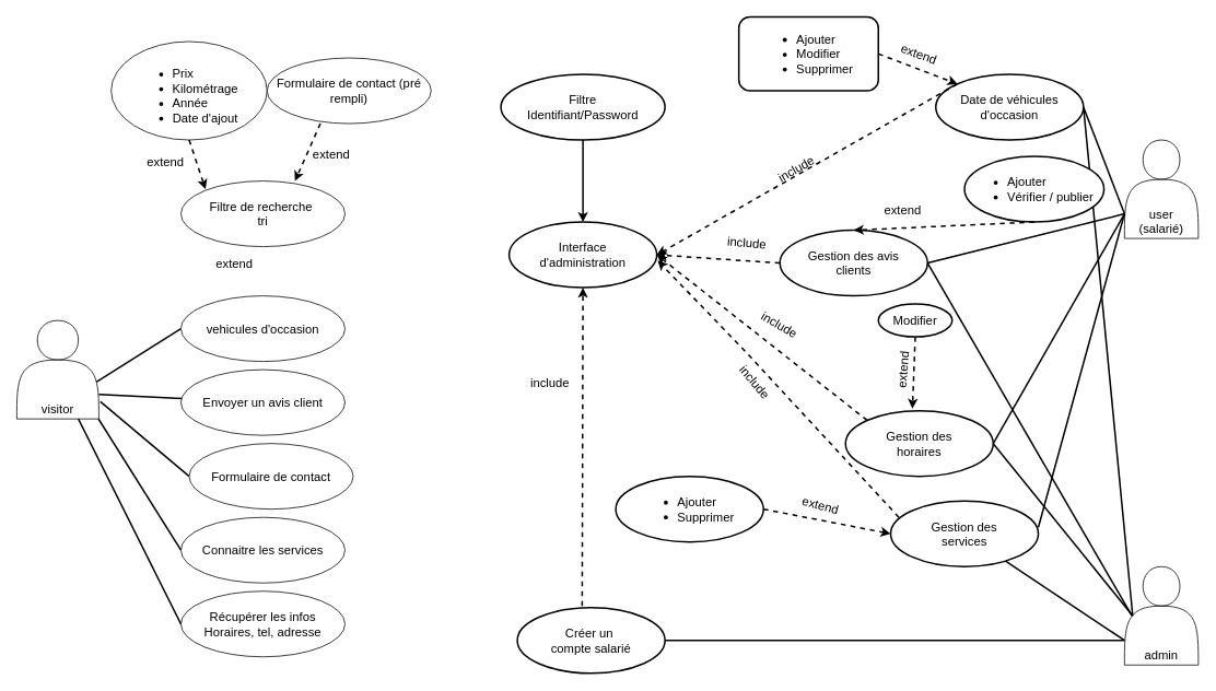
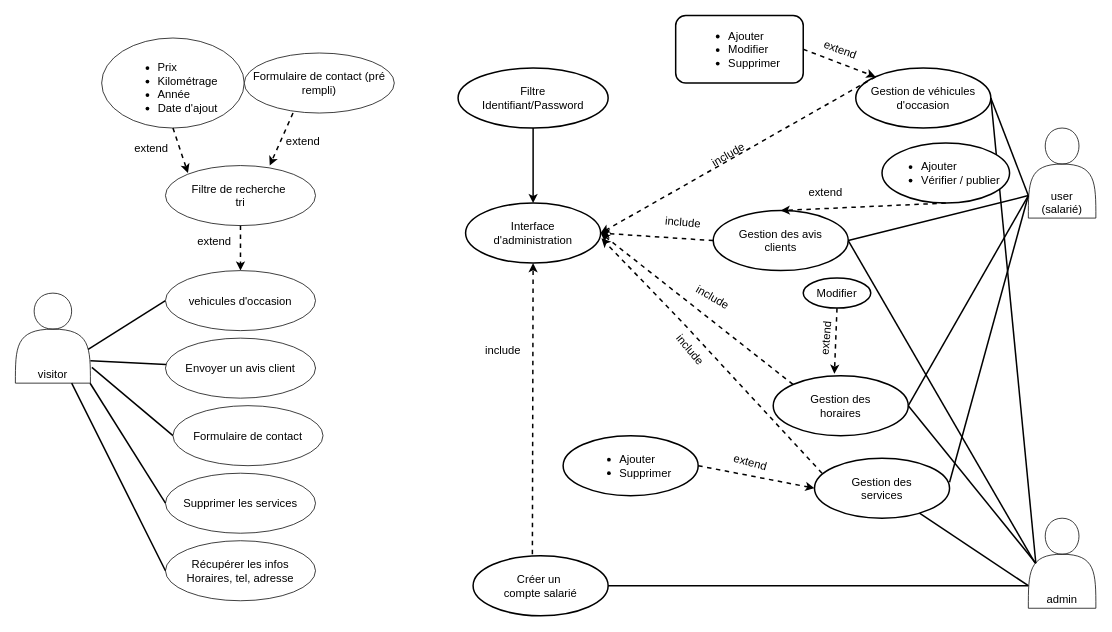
  <mxCell id="0" />
  <mxCell id="1" parent="0" />
  <mxCell id="2" value="visitor" style="shape=actor;whiteSpace=wrap;html=1;fontSize=15;verticalAlign=bottom;" vertex="1" parent="1"><mxGeometry x="20" y="390" width="100" height="120" as="geometry" /></mxCell>
  <mxCell id="3" value="user&lt;br&gt;(salarié)" style="shape=actor;whiteSpace=wrap;html=1;fontSize=15;verticalAlign=bottom;" vertex="1" parent="1"><mxGeometry x="1370" y="170" width="90" height="120" as="geometry" /></mxCell>
  <mxCell id="4" value="admin" style="shape=actor;whiteSpace=wrap;html=1;fontSize=15;verticalAlign=bottom;" vertex="1" parent="1"><mxGeometry x="1370" y="690" width="90" height="120" as="geometry" /></mxCell>
  <mxCell id="5" value="" style="endArrow=none;html=1;jumpSize=6;strokeWidth=2;entryX=0;entryY=0.5;entryDx=0;entryDy=0;exitX=0.97;exitY=0.625;exitDx=0;exitDy=0;exitPerimeter=0;" edge="1" parent="1" source="2" target="6"><mxGeometry width="50" height="50" relative="1" as="geometry"><mxPoint x="240" y="485" as="sourcePoint" /><mxPoint x="350" y="370" as="targetPoint" /><Array as="points" /></mxGeometry></mxCell>
  <mxCell id="6" value="vehicules d'occasion" style="ellipse;whiteSpace=wrap;html=1;fontSize=15;" vertex="1" parent="1"><mxGeometry x="220" y="360" width="200" height="80" as="geometry" /></mxCell>
  <mxCell id="7" value="" style="endArrow=none;html=1;jumpSize=1;strokeWidth=2;endSize=1;startSize=1;startArrow=none;" edge="1" parent="1" source="17"><mxGeometry width="50" height="50" relative="1" as="geometry"><mxPoint x="120" y="480" as="sourcePoint" /><mxPoint x="370" y="490" as="targetPoint" /><Array as="points"><mxPoint x="360" y="490" /><mxPoint x="320" y="490" /></Array></mxGeometry></mxCell>
  <mxCell id="8" value="" style="endArrow=none;html=1;jumpSize=1;strokeWidth=2;endSize=1;startSize=1;exitX=1.019;exitY=0.825;exitDx=0;exitDy=0;entryX=0;entryY=0.5;entryDx=0;entryDy=0;exitPerimeter=0;" edge="1" parent="1" source="2" target="9"><mxGeometry width="50" height="50" relative="1" as="geometry"><mxPoint x="250" y="500" as="sourcePoint" /><mxPoint x="380" y="590" as="targetPoint" /><Array as="points" /></mxGeometry></mxCell>
  <mxCell id="9" value="Formulaire de contact" style="ellipse;whiteSpace=wrap;html=1;fontSize=15;" vertex="1" parent="1"><mxGeometry x="230" y="540" width="200" height="80" as="geometry" /></mxCell>
  <mxCell id="10" value="&lt;ul&gt;&lt;li style=&quot;text-align: left;&quot;&gt;&lt;span style=&quot;background-color: initial;&quot;&gt;Prix&lt;/span&gt;&lt;/li&gt;&lt;li style=&quot;&quot;&gt;Kilométrage&lt;/li&gt;&lt;li style=&quot;text-align: left;&quot;&gt;Année&lt;/li&gt;&lt;li style=&quot;&quot;&gt;Date d'ajout&lt;/li&gt;&lt;/ul&gt;" style="ellipse;whiteSpace=wrap;html=1;fontSize=15;verticalAlign=bottom;align=center;horizontal=1;" vertex="1" parent="1"><mxGeometry x="135" y="50" width="190" height="120" as="geometry" /></mxCell>
  <mxCell id="11" value="Filtre de recherche&amp;nbsp;&lt;br&gt;tri" style="ellipse;whiteSpace=wrap;html=1;fontSize=15;" vertex="1" parent="1"><mxGeometry x="220" y="220" width="200" height="80" as="geometry" /></mxCell>
  <mxCell id="12" value="Formulaire de contact (pré rempli)" style="ellipse;whiteSpace=wrap;html=1;fontSize=15;" vertex="1" parent="1"><mxGeometry x="325" y="70" width="200" height="80" as="geometry" /></mxCell>
+ <mxCell id="13" value="" style="endArrow=classic;html=1;strokeWidth=2;fontSize=15;jumpSize=1;entryX=0.5;entryY=0;entryDx=0;entryDy=0;exitX=0.5;exitY=1;exitDx=0;exitDy=0;dashed=1;" edge="1" parent="1" source="11" target="6"><mxGeometry relative="1" as="geometry"><mxPoint x="360.71" y="308.28" as="sourcePoint" /><mxPoint x="449.999" y="359.996" as="targetPoint" /></mxGeometry></mxCell>
  <mxCell id="14" value="extend" style="edgeLabel;resizable=0;html=1;align=center;verticalAlign=middle;strokeWidth=2;fontSize=15;rotation=0;" connectable="0" vertex="1" parent="1"><mxGeometry x="179.997" y="210.002" as="geometry"><mxPoint x="105" y="110" as="offset" /></mxGeometry></mxCell>
  <mxCell id="15" value="Filtre&lt;br&gt;Identifiant/Password" style="ellipse;whiteSpace=wrap;html=1;strokeWidth=2;fontSize=15;" vertex="1" parent="1"><mxGeometry y="90" width="200" height="80" as="geometry" x="610" /></mxCell>
  <mxCell id="16" value="" style="endArrow=none;html=1;jumpSize=1;strokeWidth=2;endSize=1;startSize=1;" edge="1" parent="1" target="17"><mxGeometry width="50" height="50" relative="1" as="geometry"><mxPoint x="120" y="480" as="sourcePoint" /><mxPoint x="370" y="490" as="targetPoint" /><Array as="points" /></mxGeometry></mxCell>
  <mxCell id="17" value="Envoyer un avis client" style="ellipse;whiteSpace=wrap;html=1;fontSize=15;" vertex="1" parent="1"><mxGeometry x="220" y="450" width="200" height="80" as="geometry" /></mxCell>
  <mxCell id="18" value="Interface&lt;br&gt;d'administration" style="ellipse;whiteSpace=wrap;html=1;strokeWidth=2;fontSize=15;" vertex="1" parent="1"><mxGeometry x="620" y="270" width="180" height="80" as="geometry" /></mxCell>
  <mxCell id="19" value="extend" style="edgeLabel;resizable=0;html=1;align=center;verticalAlign=middle;strokeWidth=2;fontSize=15;rotation=0;" connectable="0" vertex="1" parent="1"><mxGeometry x="269.996" y="220.003" as="geometry"><mxPoint x="133" y="-34" as="offset" /></mxGeometry></mxCell>
  <mxCell id="20" value="extend" style="edgeLabel;resizable=0;html=1;align=center;verticalAlign=middle;strokeWidth=2;fontSize=15;rotation=0;" connectable="0" vertex="1" parent="1"><mxGeometry x="59.996" y="220.003" as="geometry"><mxPoint x="141" y="-24" as="offset" /></mxGeometry></mxCell>
  <mxCell id="21" value="" style="endArrow=classic;html=1;strokeWidth=2;fontSize=15;jumpSize=1;entryX=0.695;entryY=0;entryDx=0;entryDy=0;exitX=0.5;exitY=1;exitDx=0;exitDy=0;dashed=1;entryPerimeter=0;" edge="1" parent="1" target="11"><mxGeometry relative="1" as="geometry"><mxPoint x="390" y="150" as="sourcePoint" /><mxPoint x="390" y="210" as="targetPoint" /></mxGeometry></mxCell>
  <mxCell id="22" value="" style="endArrow=classic;html=1;strokeWidth=2;fontSize=15;jumpSize=1;entryX=0.695;entryY=0;entryDx=0;entryDy=0;exitX=0.5;exitY=1;exitDx=0;exitDy=0;dashed=1;entryPerimeter=0;" edge="1" parent="1" source="10"><mxGeometry relative="1" as="geometry"><mxPoint x="281" y="160" as="sourcePoint" /><mxPoint x="250" y="230" as="targetPoint" /></mxGeometry></mxCell>
- <mxCell id="23" value="Date de véhicules&lt;br&gt;d'occasion" style="ellipse;whiteSpace=wrap;html=1;strokeWidth=2;fontSize=15;" vertex="1" parent="1"><mxGeometry x="1140" y="90" width="180" height="80" as="geometry" /></mxCell>
+ <mxCell id="23" value="Gestion de véhicules&lt;br&gt;d'occasion" style="ellipse;whiteSpace=wrap;html=1;strokeWidth=2;fontSize=15;" vertex="1" parent="1"><mxGeometry x="1140" y="90" width="180" height="80" as="geometry" /></mxCell>
  <mxCell id="24" value="&lt;ul&gt;&lt;li style=&quot;text-align: left;&quot;&gt;Ajouter&lt;/li&gt;&lt;li style=&quot;text-align: left;&quot;&gt;Modifier&lt;/li&gt;&lt;li style=&quot;text-align: left;&quot;&gt;Supprimer&lt;/li&gt;&lt;/ul&gt;" style="whiteSpace=wrap;html=1;strokeWidth=2;fontSize=15;rounded=1;" vertex="1" parent="1"><mxGeometry x="900" y="20" width="170" height="90" as="geometry" /></mxCell>
  <mxCell id="25" value="" style="endArrow=classic;html=1;strokeWidth=2;fontSize=15;jumpSize=1;entryX=0;entryY=0;entryDx=0;entryDy=0;exitX=1;exitY=0.5;exitDx=0;exitDy=0;dashed=1;" edge="1" parent="1" source="24" target="23"><mxGeometry relative="1" as="geometry"><mxPoint x="1015" y="260" as="sourcePoint" /><mxPoint x="984" y="330" as="targetPoint" /><Array as="points" /></mxGeometry></mxCell>
  <mxCell id="26" value="" style="endArrow=classic;html=1;strokeWidth=2;fontSize=15;jumpSize=1;entryX=1;entryY=0.5;entryDx=0;entryDy=0;dashed=1;exitX=0;exitY=0;exitDx=0;exitDy=0;" edge="1" parent="1" source="23" target="18"><mxGeometry relative="1" as="geometry"><mxPoint x="920" y="370" as="sourcePoint" /><mxPoint x="840" y="440" as="targetPoint" /></mxGeometry></mxCell>
  <mxCell id="27" value="Gestion des avis&lt;br&gt;clients&lt;span style=&quot;color: rgba(0, 0, 0, 0); font-family: monospace; font-size: 0px; text-align: start;&quot;&gt;%3CmxGraphModel%3E%3Croot%3E%3CmxCell%20id%3D%220%22%2F%3E%3CmxCell%20id%3D%221%22%20parent%3D%220%22%2F%3E%3CmxCell%20id%3D%222%22%20value%3D%22Gestion%20de%20v%C3%A9hicules%26lt%3Bbr%26gt%3Bd'occasion%22%20style%3D%22ellipse%3BwhiteSpace%3Dwrap%3Bhtml%3D1%3BstrokeWidth%3D2%3BfontSize%3D15%3B%22%20vertex%3D%221%22%20parent%3D%221%22%3E%3CmxGeometry%20x%3D%22335%22%20y%3D%22320%22%20width%3D%22180%22%20height%3D%2280%22%20as%3D%22geometry%22%2F%3E%3C%2FmxCell%3E%3C%2Froot%3E%3C%2FmxGraphModel%3E&lt;/span&gt;" style="ellipse;whiteSpace=wrap;html=1;strokeWidth=2;fontSize=15;" vertex="1" parent="1"><mxGeometry x="950" y="280" width="180" height="80" as="geometry" /></mxCell>
  <mxCell id="28" value="Gestion des&lt;br&gt;horaires" style="ellipse;whiteSpace=wrap;html=1;strokeWidth=2;fontSize=15;" vertex="1" parent="1"><mxGeometry x="1030" y="500" width="180" height="80" as="geometry" /></mxCell>
  <mxCell id="29" value="Gestion des&lt;br&gt;services" style="ellipse;whiteSpace=wrap;html=1;strokeWidth=2;fontSize=15;" vertex="1" parent="1"><mxGeometry x="1085" y="610" width="180" height="80" as="geometry" /></mxCell>
  <mxCell id="30" value="Créer un&amp;nbsp;&lt;br&gt;compte salarié" style="ellipse;whiteSpace=wrap;html=1;strokeWidth=2;fontSize=15;" vertex="1" parent="1"><mxGeometry x="630" y="740" width="180" height="80" as="geometry" /></mxCell>
  <mxCell id="31" value="include" style="text;strokeColor=none;align=center;fillColor=none;html=1;verticalAlign=middle;whiteSpace=wrap;rounded=0;strokeWidth=2;fontSize=15;rotation=-30;" vertex="1" parent="1"><mxGeometry x="940" y="190" width="60" height="30" as="geometry" /></mxCell>
  <mxCell id="32" value="&lt;ul&gt;&lt;li style=&quot;text-align: left;&quot;&gt;Ajouter&lt;/li&gt;&lt;li&gt;Supprimer&lt;/li&gt;&lt;/ul&gt;" style="ellipse;whiteSpace=wrap;html=1;strokeWidth=2;fontSize=15;align=center;" vertex="1" parent="1"><mxGeometry x="750" y="580" width="180" height="80" as="geometry" /></mxCell>
  <mxCell id="33" value="" style="endArrow=classic;html=1;rounded=1;strokeWidth=2;fontSize=15;jumpSize=1;exitX=0.5;exitY=1;exitDx=0;exitDy=0;entryX=0.5;entryY=0;entryDx=0;entryDy=0;" edge="1" parent="1" source="15" target="18"><mxGeometry width="50" height="50" relative="1" as="geometry"><mxPoint x="780" y="270" as="sourcePoint" /><mxPoint x="830" y="220" as="targetPoint" /></mxGeometry></mxCell>
  <mxCell id="34" value="" style="endArrow=classic;html=1;strokeWidth=2;fontSize=15;jumpSize=1;entryX=1;entryY=0.5;entryDx=0;entryDy=0;dashed=1;exitX=0;exitY=0.5;exitDx=0;exitDy=0;" edge="1" parent="1" source="27" target="18"><mxGeometry relative="1" as="geometry"><mxPoint x="980" y="300" as="sourcePoint" /><mxPoint x="810" y="320" as="targetPoint" /></mxGeometry></mxCell>
  <mxCell id="35" value="" style="endArrow=classic;html=1;strokeWidth=2;fontSize=15;jumpSize=1;entryX=1;entryY=0.5;entryDx=0;entryDy=0;dashed=1;exitX=0;exitY=0;exitDx=0;exitDy=0;" edge="1" parent="1" source="28" target="18"><mxGeometry relative="1" as="geometry"><mxPoint x="1000" y="310" as="sourcePoint" /><mxPoint x="810" y="320" as="targetPoint" /></mxGeometry></mxCell>
  <mxCell id="36" value="" style="endArrow=classic;html=1;strokeWidth=2;fontSize=15;jumpSize=1;entryX=1.006;entryY=0.588;entryDx=0;entryDy=0;dashed=1;entryPerimeter=0;exitX=0.056;exitY=0.25;exitDx=0;exitDy=0;exitPerimeter=0;" edge="1" parent="1" source="29" target="18"><mxGeometry relative="1" as="geometry"><mxPoint x="1010" y="320" as="sourcePoint" /><mxPoint x="820" y="330" as="targetPoint" /><Array as="points"><mxPoint x="910" y="430" /></Array></mxGeometry></mxCell>
  <mxCell id="37" value="" style="endArrow=none;html=1;rounded=1;strokeWidth=2;fontSize=15;jumpSize=1;exitX=1;exitY=0.5;exitDx=0;exitDy=0;" edge="1" parent="1" source="23"><mxGeometry width="50" height="50" relative="1" as="geometry"><mxPoint x="1300" y="310" as="sourcePoint" /><mxPoint x="1370" y="260" as="targetPoint" /></mxGeometry></mxCell>
  <mxCell id="38" value="" style="endArrow=none;html=1;rounded=1;strokeWidth=2;fontSize=15;jumpSize=1;exitX=1;exitY=0.5;exitDx=0;exitDy=0;entryX=0;entryY=0.75;entryDx=0;entryDy=0;" edge="1" parent="1" source="27" target="3"><mxGeometry width="50" height="50" relative="1" as="geometry"><mxPoint x="1180" y="220" as="sourcePoint" /><mxPoint x="1350" y="260" as="targetPoint" /></mxGeometry></mxCell>
  <mxCell id="39" value="" style="endArrow=none;html=1;rounded=1;strokeWidth=2;fontSize=15;jumpSize=1;exitX=1;exitY=0.5;exitDx=0;exitDy=0;entryX=0;entryY=0.75;entryDx=0;entryDy=0;" edge="1" parent="1" source="28" target="3"><mxGeometry width="50" height="50" relative="1" as="geometry"><mxPoint x="1190" y="230" as="sourcePoint" /><mxPoint x="1370" y="280" as="targetPoint" /></mxGeometry></mxCell>
  <mxCell id="40" value="" style="endArrow=none;html=1;rounded=1;strokeWidth=2;fontSize=15;jumpSize=1;exitX=1;exitY=0.4;exitDx=0;exitDy=0;exitPerimeter=0;" edge="1" parent="1" source="29"><mxGeometry width="50" height="50" relative="1" as="geometry"><mxPoint x="1200" y="240" as="sourcePoint" /><mxPoint x="1370" y="260" as="targetPoint" /></mxGeometry></mxCell>
  <mxCell id="41" value="" style="endArrow=none;html=1;rounded=1;strokeWidth=2;fontSize=15;jumpSize=1;exitX=1;exitY=0.5;exitDx=0;exitDy=0;entryX=0;entryY=0.75;entryDx=0;entryDy=0;" edge="1" parent="1" source="30" target="4"><mxGeometry width="50" height="50" relative="1" as="geometry"><mxPoint x="1210" y="250" as="sourcePoint" /><mxPoint x="1390" y="300" as="targetPoint" /></mxGeometry></mxCell>
  <mxCell id="42" value="" style="endArrow=classic;html=1;strokeWidth=2;fontSize=15;jumpSize=1;entryX=0.5;entryY=1;entryDx=0;entryDy=0;dashed=1;exitX=0.439;exitY=-0.025;exitDx=0;exitDy=0;exitPerimeter=0;" edge="1" parent="1" source="30" target="18"><mxGeometry relative="1" as="geometry"><mxPoint x="1037.492" y="467.513" as="sourcePoint" /><mxPoint x="811.08" y="327.04" as="targetPoint" /></mxGeometry></mxCell>
  <mxCell id="43" value="include" style="text;strokeColor=none;align=center;fillColor=none;html=1;verticalAlign=middle;whiteSpace=wrap;rounded=0;strokeWidth=2;fontSize=15;rotation=0;" vertex="1" parent="1"><mxGeometry x="640" y="450" width="60" height="30" as="geometry" /></mxCell>
  <mxCell id="44" value="" style="endArrow=classic;html=1;rounded=1;strokeWidth=2;fontSize=15;jumpSize=1;dashed=1;entryX=0;entryY=0.5;entryDx=0;entryDy=0;exitX=1;exitY=0.5;exitDx=0;exitDy=0;" edge="1" parent="1" source="32" target="29"><mxGeometry width="50" height="50" relative="1" as="geometry"><mxPoint x="950" y="570" as="sourcePoint" /><mxPoint x="970" y="540" as="targetPoint" /></mxGeometry></mxCell>
  <mxCell id="45" value="extend" style="text;strokeColor=none;align=center;fillColor=none;html=1;verticalAlign=middle;whiteSpace=wrap;rounded=0;strokeWidth=2;fontSize=15;rotation=15;" vertex="1" parent="1"><mxGeometry x="970" y="600" width="60" height="30" as="geometry" /></mxCell>
  <mxCell id="46" value="include" style="text;strokeColor=none;align=center;fillColor=none;html=1;verticalAlign=middle;whiteSpace=wrap;rounded=0;strokeWidth=2;fontSize=15;rotation=5;" vertex="1" parent="1"><mxGeometry x="880" y="280" width="60" height="30" as="geometry" /></mxCell>
  <mxCell id="47" value="include" style="text;strokeColor=none;align=center;fillColor=none;html=1;verticalAlign=middle;whiteSpace=wrap;rounded=0;strokeWidth=2;fontSize=15;rotation=30;" vertex="1" parent="1"><mxGeometry x="920" y="380" width="60" height="30" as="geometry" /></mxCell>
  <mxCell id="48" value="include" style="text;strokeColor=none;align=center;fillColor=none;html=1;verticalAlign=middle;whiteSpace=wrap;rounded=0;strokeWidth=2;fontSize=15;rotation=50;" vertex="1" parent="1"><mxGeometry x="890" y="450" width="60" height="30" as="geometry" /></mxCell>
  <mxCell id="49" value="" style="endArrow=none;html=1;rounded=1;strokeWidth=2;fontSize=15;jumpSize=1;entryX=0;entryY=0.75;entryDx=0;entryDy=0;" edge="1" parent="1" source="29" target="4"><mxGeometry width="50" height="50" relative="1" as="geometry"><mxPoint x="1180" y="492" as="sourcePoint" /><mxPoint x="1360" y="270" as="targetPoint" /></mxGeometry></mxCell>
  <mxCell id="50" value="" style="endArrow=none;html=1;rounded=1;strokeWidth=2;fontSize=15;jumpSize=1;exitX=1;exitY=0.5;exitDx=0;exitDy=0;" edge="1" parent="1" source="28"><mxGeometry width="50" height="50" relative="1" as="geometry"><mxPoint x="1190" y="502" as="sourcePoint" /><mxPoint x="1380" y="750" as="targetPoint" /></mxGeometry></mxCell>
  <mxCell id="51" value="" style="endArrow=none;html=1;rounded=1;strokeWidth=2;fontSize=15;jumpSize=1;exitX=1;exitY=0.5;exitDx=0;exitDy=0;entryX=0.1;entryY=0.5;entryDx=0;entryDy=0;entryPerimeter=0;" edge="1" parent="1" source="27" target="4"><mxGeometry width="50" height="50" relative="1" as="geometry"><mxPoint x="1200" y="512" as="sourcePoint" /><mxPoint x="1350" y="620" as="targetPoint" /><Array as="points" /></mxGeometry></mxCell>
  <mxCell id="52" value="" style="endArrow=none;html=1;rounded=1;strokeWidth=2;fontSize=15;jumpSize=1;exitX=1;exitY=0.5;exitDx=0;exitDy=0;" edge="1" parent="1" source="23"><mxGeometry width="50" height="50" relative="1" as="geometry"><mxPoint x="1210" y="522" as="sourcePoint" /><mxPoint x="1380" y="750" as="targetPoint" /><Array as="points" /></mxGeometry></mxCell>
  <mxCell id="53" value="&lt;ul&gt;&lt;li style=&quot;text-align: left;&quot;&gt;Ajouter&lt;/li&gt;&lt;li style=&quot;text-align: left;&quot;&gt;Vérifier / publier&lt;/li&gt;&lt;/ul&gt;" style="ellipse;whiteSpace=wrap;html=1;strokeWidth=2;fontSize=15;" vertex="1" parent="1"><mxGeometry x="1175" y="190" width="170" height="80" as="geometry" /></mxCell>
  <mxCell id="54" value="extend" style="text;strokeColor=none;align=center;fillColor=none;html=1;verticalAlign=middle;whiteSpace=wrap;rounded=0;strokeWidth=2;fontSize=15;rotation=20;" vertex="1" parent="1"><mxGeometry x="1090" y="50" width="60" height="30" as="geometry" /></mxCell>
  <mxCell id="55" value="" style="endArrow=classic;html=1;strokeWidth=2;fontSize=15;jumpSize=1;exitX=0.5;exitY=1;exitDx=0;exitDy=0;dashed=1;entryX=0.5;entryY=0;entryDx=0;entryDy=0;" edge="1" parent="1" source="53" target="27"><mxGeometry relative="1" as="geometry"><mxPoint x="1080" y="75" as="sourcePoint" /><mxPoint x="1190" y="290" as="targetPoint" /><Array as="points" /></mxGeometry></mxCell>
  <mxCell id="56" value="extend" style="text;strokeColor=none;align=center;fillColor=none;html=1;verticalAlign=middle;whiteSpace=wrap;rounded=0;strokeWidth=2;fontSize=15;rotation=0;" vertex="1" parent="1"><mxGeometry x="1070" y="240" width="60" height="30" as="geometry" /></mxCell>
  <mxCell id="57" value="Modifier" style="ellipse;whiteSpace=wrap;html=1;strokeWidth=2;fontSize=15;" vertex="1" parent="1"><mxGeometry x="1070" y="370" width="90" height="40" as="geometry" /></mxCell>
  <mxCell id="58" value="" style="endArrow=classic;html=1;rounded=1;dashed=1;strokeWidth=2;fontSize=15;jumpSize=1;entryX=0.453;entryY=-0.031;entryDx=0;entryDy=0;entryPerimeter=0;exitX=0.5;exitY=1;exitDx=0;exitDy=0;" edge="1" parent="1" source="57" target="28"><mxGeometry width="50" height="50" relative="1" as="geometry"><mxPoint x="930" y="340" as="sourcePoint" /><mxPoint x="980" y="290" as="targetPoint" /></mxGeometry></mxCell>
  <mxCell id="59" value="extend" style="text;strokeColor=none;align=center;fillColor=none;html=1;verticalAlign=middle;whiteSpace=wrap;rounded=0;strokeWidth=2;fontSize=15;rotation=-85;" vertex="1" parent="1"><mxGeometry x="1070" y="430" width="60" height="40" as="geometry" /></mxCell>
- <mxCell id="60" value="Connaitre les services" style="ellipse;whiteSpace=wrap;html=1;fontSize=15;" vertex="1" parent="1"><mxGeometry x="220" y="630" width="200" height="80" as="geometry" /></mxCell>
+ <mxCell id="60" value="Supprimer les services" style="ellipse;whiteSpace=wrap;html=1;fontSize=15;" vertex="1" parent="1"><mxGeometry x="220" y="630" width="200" height="80" as="geometry" /></mxCell>
  <mxCell id="61" value="Récupérer les infos&lt;br&gt;Horaires, tel, adresse" style="ellipse;whiteSpace=wrap;html=1;fontSize=15;" vertex="1" parent="1"><mxGeometry x="220" y="720" width="200" height="80" as="geometry" /></mxCell>
  <mxCell id="62" value="" style="endArrow=none;html=1;jumpSize=1;strokeWidth=2;endSize=1;startSize=1;exitX=0.996;exitY=1.001;exitDx=0;exitDy=0;entryX=0;entryY=0.5;entryDx=0;entryDy=0;exitPerimeter=0;" edge="1" parent="1" source="2" target="60"><mxGeometry width="50" height="50" relative="1" as="geometry"><mxPoint x="130" y="490" as="sourcePoint" /><mxPoint x="210" y="660" as="targetPoint" /><Array as="points" /></mxGeometry></mxCell>
  <mxCell id="63" value="" style="endArrow=none;html=1;jumpSize=1;strokeWidth=2;endSize=1;startSize=1;exitX=0.75;exitY=1;exitDx=0;exitDy=0;entryX=0;entryY=0.5;entryDx=0;entryDy=0;" edge="1" parent="1" source="2" target="61"><mxGeometry width="50" height="50" relative="1" as="geometry"><mxPoint x="140" y="500" as="sourcePoint" /><mxPoint x="240" y="600" as="targetPoint" /><Array as="points" /></mxGeometry></mxCell>
